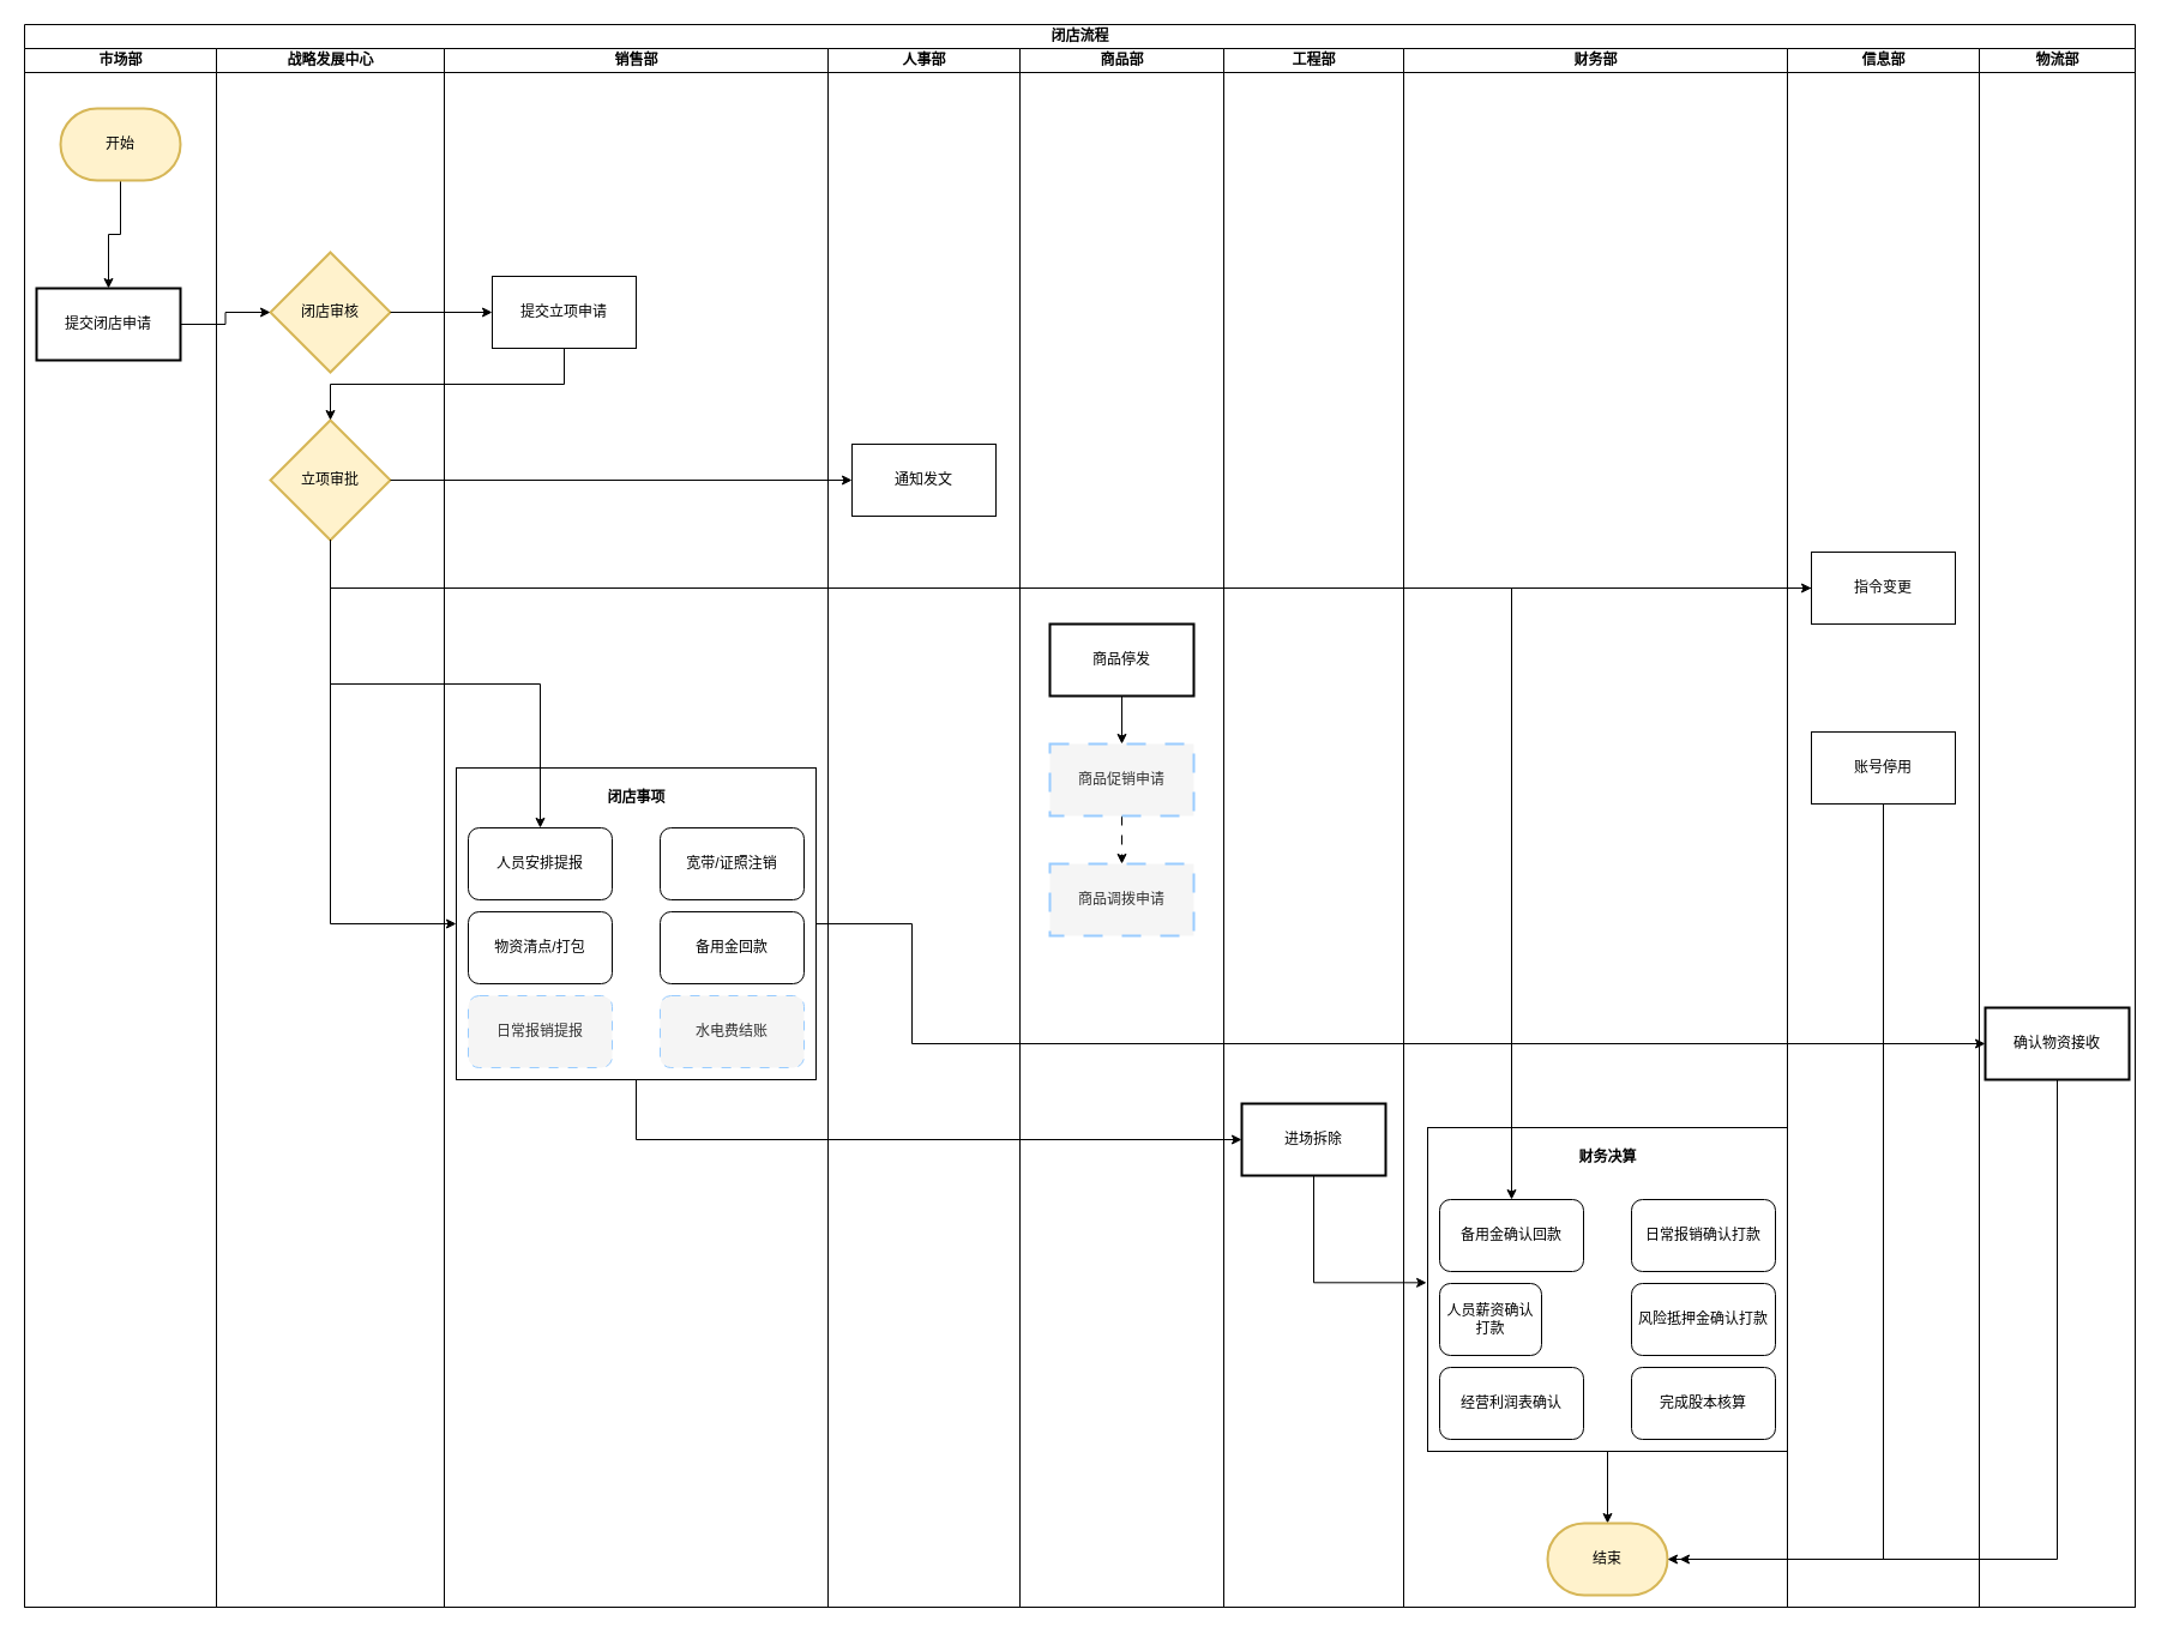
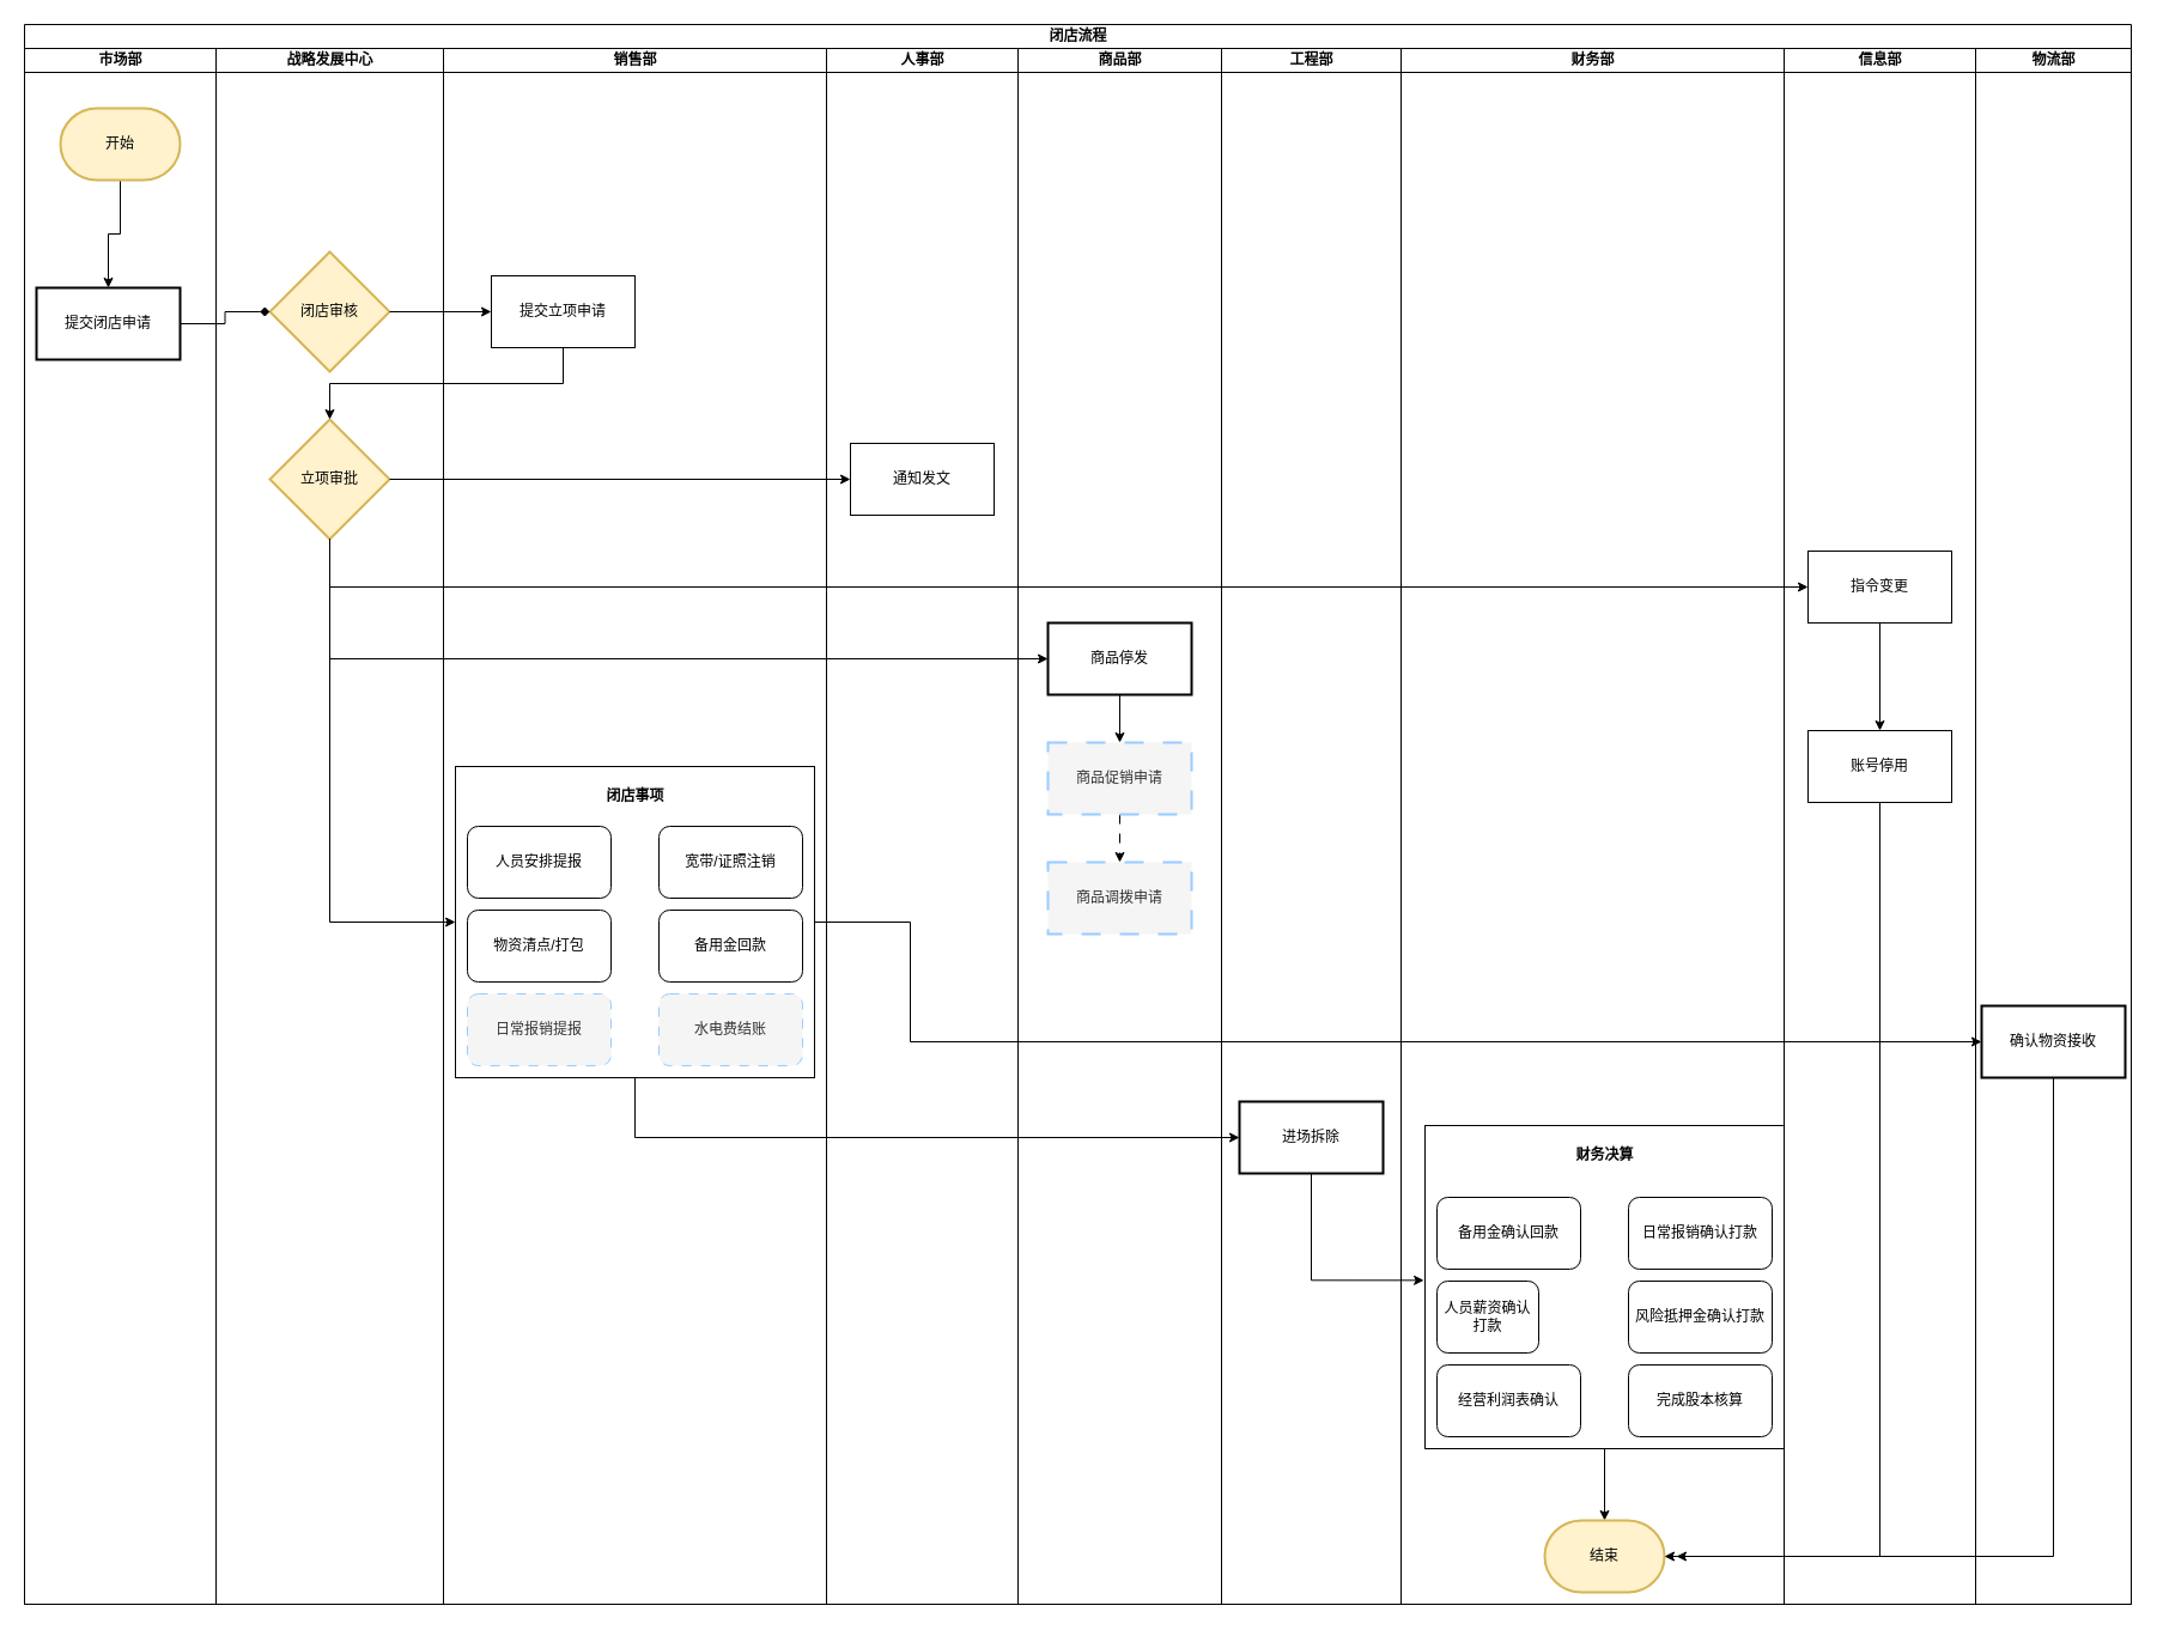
  <mxCell id="0" />
  <mxCell id="1" parent="0" />
  <mxCell id="2" value="闭店流程" style="swimlane;childLayout=stackLayout;resizeParent=1;resizeParentMax=0;startSize=20;html=1;" vertex="1" parent="1"><mxGeometry x="20" width="1760.0" height="1320" as="geometry" y="20" /></mxCell>
  <mxCell id="3" value="市场部" style="swimlane;startSize=20;html=1;" vertex="1" parent="2"><mxGeometry y="20" width="160" height="1300" as="geometry" /></mxCell>
  <mxCell id="4" value="" style="edgeStyle=orthogonalEdgeStyle;rounded=0;orthogonalLoop=1;jettySize=auto;html=1;" edge="1" parent="3" source="5" target="6"><mxGeometry relative="1" as="geometry" /></mxCell>
  <mxCell id="5" value="开始" style="strokeWidth=2;html=1;shape=mxgraph.flowchart.terminator;whiteSpace=wrap;fillColor=#fff2cc;strokeColor=#d6b656;" vertex="1" parent="3"><mxGeometry x="30.0" y="50" width="100" height="60" as="geometry" /></mxCell>
  <mxCell id="6" value="提交闭店申请" style="whiteSpace=wrap;html=1;strokeWidth=2;" vertex="1" parent="3"><mxGeometry x="10" y="200" width="120" height="60" as="geometry" /></mxCell>
  <mxCell id="7" value="战略发展中心" style="swimlane;startSize=20;html=1;" vertex="1" parent="2"><mxGeometry x="160" y="20" width="190" height="1300" as="geometry" /></mxCell>
  <mxCell id="8" value="闭店审核" style="strokeWidth=2;html=1;shape=mxgraph.flowchart.decision;whiteSpace=wrap;fillColor=#fff2cc;strokeColor=#d6b656;" vertex="1" parent="7"><mxGeometry x="45.0" y="170" width="100" height="100" as="geometry" /></mxCell>
  <mxCell id="9" value="立项审批" style="strokeWidth=2;html=1;shape=mxgraph.flowchart.decision;whiteSpace=wrap;fillColor=#fff2cc;strokeColor=#d6b656;" vertex="1" parent="7"><mxGeometry x="45.0" y="310" width="100" height="100" as="geometry" /></mxCell>
  <mxCell id="10" value="销售部" style="swimlane;startSize=20;html=1;" vertex="1" parent="2"><mxGeometry x="350" y="20" width="320" height="1300" as="geometry" /></mxCell>
  <mxCell id="11" value="提交立项申请" style="rounded=0;whiteSpace=wrap;html=1;" vertex="1" parent="10"><mxGeometry x="40.0" y="190" width="120" height="60" as="geometry" /></mxCell>
  <mxCell id="12" value="" style="rounded=0;whiteSpace=wrap;html=1;" vertex="1" parent="10"><mxGeometry x="10" y="600" width="300" height="260" as="geometry" /></mxCell>
  <mxCell id="13" value="闭店事项" style="text;html=1;align=center;verticalAlign=middle;resizable=0;points=[];autosize=1;strokeColor=none;fillColor=none;fontStyle=1" vertex="1" parent="10"><mxGeometry x="125.0" y="610" width="70" height="30" as="geometry" /></mxCell>
  <mxCell id="14" value="人员安排提报" style="rounded=1;whiteSpace=wrap;html=1;" vertex="1" parent="10"><mxGeometry x="20.0" y="650" width="120" height="60" as="geometry" /></mxCell>
  <mxCell id="15" value="宽带/证照注销" style="rounded=1;whiteSpace=wrap;html=1;" vertex="1" parent="10"><mxGeometry x="180.0" y="650" width="120" height="60" as="geometry" /></mxCell>
  <mxCell id="16" value="物资清点/打包" style="rounded=1;whiteSpace=wrap;html=1;" vertex="1" parent="10"><mxGeometry x="20.0" y="720" width="120" height="60" as="geometry" /></mxCell>
  <mxCell id="17" value="备用金回款" style="rounded=1;whiteSpace=wrap;html=1;" vertex="1" parent="10"><mxGeometry x="180.0" y="720" width="120" height="60" as="geometry" /></mxCell>
  <mxCell id="18" value="日常报销提报" style="rounded=1;whiteSpace=wrap;html=1;fillColor=#f5f5f5;fontColor=#333333;strokeColor=#99CCFF;dashed=1;dashPattern=8 8;" vertex="1" parent="10"><mxGeometry x="20.0" y="790" width="120" height="60" as="geometry" /></mxCell>
  <mxCell id="19" value="水电费结账" style="rounded=1;whiteSpace=wrap;html=1;fillColor=#f5f5f5;fontColor=#333333;strokeColor=#99CCFF;dashed=1;dashPattern=8 8;" vertex="1" parent="10"><mxGeometry x="180.0" y="790" width="120" height="60" as="geometry" /></mxCell>
  <mxCell id="20" value="人事部" style="swimlane;startSize=20;html=1;" vertex="1" parent="2"><mxGeometry x="670" y="20" width="160" height="1300" as="geometry" /></mxCell>
  <mxCell id="21" value="通知发文" style="rounded=0;whiteSpace=wrap;html=1;" vertex="1" parent="20"><mxGeometry x="20.0" y="330" width="120" height="60" as="geometry" /></mxCell>
  <mxCell id="22" value="商品部" style="swimlane;startSize=20;html=1;" vertex="1" parent="2"><mxGeometry x="830" y="20" width="170" height="1300" as="geometry" /></mxCell>
  <mxCell id="23" value="" style="edgeStyle=orthogonalEdgeStyle;rounded=0;orthogonalLoop=1;jettySize=auto;html=1;" edge="1" parent="22" source="24" target="26"><mxGeometry relative="1" as="geometry" /></mxCell>
  <mxCell id="24" value="商品停发" style="whiteSpace=wrap;html=1;strokeWidth=2;" vertex="1" parent="22"><mxGeometry x="25.0" y="480" width="120" height="60" as="geometry" /></mxCell>
  <mxCell id="25" value="" style="edgeStyle=orthogonalEdgeStyle;rounded=0;orthogonalLoop=1;jettySize=auto;html=1;dashed=1;dashPattern=8 8;" edge="1" parent="22" source="26" target="27"><mxGeometry relative="1" as="geometry" /></mxCell>
  <mxCell id="26" value="商品促销申请" style="whiteSpace=wrap;html=1;strokeWidth=2;fillColor=#f5f5f5;fontColor=#333333;strokeColor=#99CCFF;dashed=1;dashPattern=8 8;" vertex="1" parent="22"><mxGeometry x="25.0" y="580" width="120" height="60" as="geometry" /></mxCell>
  <mxCell id="27" value="商品调拨申请" style="whiteSpace=wrap;html=1;strokeWidth=2;fillColor=#f5f5f5;fontColor=#333333;strokeColor=#99CCFF;dashed=1;dashPattern=8 8;" vertex="1" parent="22"><mxGeometry x="25.0" y="680" width="120" height="60" as="geometry" /></mxCell>
  <mxCell id="28" value="工程部" style="swimlane;startSize=20;html=1;" vertex="1" parent="2"><mxGeometry x="1000" y="20" width="150" height="1300" as="geometry" /></mxCell>
  <mxCell id="29" value="进场拆除" style="whiteSpace=wrap;html=1;strokeWidth=2;" vertex="1" parent="28"><mxGeometry x="15.0" y="880" width="120" height="60" as="geometry" /></mxCell>
  <mxCell id="30" value="财务部" style="swimlane;startSize=20;html=1;" vertex="1" parent="2"><mxGeometry x="1150" y="20" width="320" height="1300" as="geometry" /></mxCell>
  <mxCell id="31" value="" style="edgeStyle=orthogonalEdgeStyle;rounded=0;orthogonalLoop=1;jettySize=auto;html=1;" edge="1" parent="30" source="32" target="40"><mxGeometry relative="1" as="geometry" /></mxCell>
  <mxCell id="32" value="" style="rounded=0;whiteSpace=wrap;html=1;" vertex="1" parent="30"><mxGeometry x="20" y="900" width="300" height="270" as="geometry" /></mxCell>
  <mxCell id="33" value="财务决算" style="text;html=1;align=center;verticalAlign=middle;resizable=0;points=[];autosize=1;strokeColor=none;fillColor=none;fontStyle=1" vertex="1" parent="30"><mxGeometry x="135.0" y="910" width="70" height="30" as="geometry" /></mxCell>
  <mxCell id="34" value="备用金确认回款" style="rounded=1;whiteSpace=wrap;html=1;" vertex="1" parent="30"><mxGeometry x="30.0" y="960" width="120" height="60" as="geometry" /></mxCell>
  <mxCell id="35" value="日常报销确认打款" style="rounded=1;whiteSpace=wrap;html=1;" vertex="1" parent="30"><mxGeometry x="190.0" y="960" width="120" height="60" as="geometry" /></mxCell>
  <mxCell id="36" value="人员薪资确认打款" style="rounded=1;whiteSpace=wrap;html=1;" vertex="1" parent="30"><mxGeometry x="30.0" y="1030" width="85" height="60" as="geometry" /></mxCell>
  <mxCell id="37" value="风险抵押金确认打款" style="rounded=1;whiteSpace=wrap;html=1;" vertex="1" parent="30"><mxGeometry x="190.0" y="1030" width="120" height="60" as="geometry" /></mxCell>
  <mxCell id="38" value="经营利润表确认" style="rounded=1;whiteSpace=wrap;html=1;" vertex="1" parent="30"><mxGeometry x="30.0" y="1100" width="120" height="60" as="geometry" /></mxCell>
  <mxCell id="39" value="完成股本核算" style="rounded=1;whiteSpace=wrap;html=1;" vertex="1" parent="30"><mxGeometry x="190.0" y="1100" width="120" height="60" as="geometry" /></mxCell>
  <mxCell id="40" value="结束" style="strokeWidth=2;html=1;shape=mxgraph.flowchart.terminator;whiteSpace=wrap;fillColor=#fff2cc;strokeColor=#d6b656;" vertex="1" parent="30"><mxGeometry x="120.0" y="1230" width="100" height="60" as="geometry" /></mxCell>
  <mxCell id="41" value="信息部" style="swimlane;startSize=20;html=1;" vertex="1" parent="2"><mxGeometry x="1470" y="20" width="160" height="1300" as="geometry" /></mxCell>
- <mxCell id="42" value="" style="edgeStyle=orthogonalEdgeStyle;rounded=0;orthogonalLoop=1;jettySize=auto;html=1;" edge="1" parent="41" source="43" target="34"><mxGeometry relative="1" as="geometry" /></mxCell>
+ <mxCell id="42" value="" style="edgeStyle=orthogonalEdgeStyle;rounded=0;orthogonalLoop=1;jettySize=auto;html=1;" edge="1" parent="41" source="43" target="45"><mxGeometry relative="1" as="geometry" /></mxCell>
  <mxCell id="43" value="指令变更" style="rounded=0;whiteSpace=wrap;html=1;" vertex="1" parent="41"><mxGeometry x="20.0" y="420" width="120" height="60" as="geometry" /></mxCell>
  <mxCell id="44" value="" style="edgeStyle=orthogonalEdgeStyle;rounded=0;orthogonalLoop=1;jettySize=auto;html=1;exitX=0.5;exitY=1;exitDx=0;exitDy=0;" edge="1" parent="41" source="45"><mxGeometry relative="1" as="geometry"><mxPoint x="-90.0" y="1260" as="targetPoint" /><Array as="points"><mxPoint x="80" y="1260" /></Array></mxGeometry></mxCell>
  <mxCell id="45" value="账号停用" style="rounded=0;whiteSpace=wrap;html=1;" vertex="1" parent="41"><mxGeometry x="20.0" y="570" width="120" height="60" as="geometry" /></mxCell>
- <mxCell id="46" value="" style="edgeStyle=orthogonalEdgeStyle;rounded=0;orthogonalLoop=1;jettySize=auto;html=1;" edge="1" parent="2" source="6" target="8"><mxGeometry relative="1" as="geometry" /></mxCell>
+ <mxCell id="46" value="" style="edgeStyle=orthogonalEdgeStyle;rounded=0;orthogonalLoop=1;jettySize=auto;html=1;endArrow=diamond;" edge="1" parent="2" source="6" target="8"><mxGeometry relative="1" as="geometry" /></mxCell>
  <mxCell id="47" value="" style="edgeStyle=orthogonalEdgeStyle;rounded=0;orthogonalLoop=1;jettySize=auto;html=1;exitX=0.5;exitY=1;exitDx=0;exitDy=0;" edge="1" parent="2" source="11" target="9"><mxGeometry relative="1" as="geometry"><mxPoint x="450.0" y="350" as="targetPoint" /></mxGeometry></mxCell>
  <mxCell id="48" value="" style="edgeStyle=orthogonalEdgeStyle;rounded=0;orthogonalLoop=1;jettySize=auto;html=1;" edge="1" parent="2" source="8" target="11"><mxGeometry relative="1" as="geometry" /></mxCell>
  <mxCell id="49" value="" style="endArrow=classic;html=1;rounded=0;exitX=1;exitY=0.5;exitDx=0;exitDy=0;exitPerimeter=0;entryX=0;entryY=0.5;entryDx=0;entryDy=0;" edge="1" parent="2" source="9" target="21"><mxGeometry width="50" height="50" relative="1" as="geometry"><mxPoint x="470.0" y="390" as="sourcePoint" /><mxPoint x="520.0" y="340" as="targetPoint" /></mxGeometry></mxCell>
- <mxCell id="50" value="" style="edgeStyle=orthogonalEdgeStyle;rounded=0;orthogonalLoop=1;jettySize=auto;html=1;exitX=0.5;exitY=1;exitDx=0;exitDy=0;exitPerimeter=0;" edge="1" parent="2" source="9" target="14"><mxGeometry relative="1" as="geometry" /></mxCell>
+ <mxCell id="50" value="" style="edgeStyle=orthogonalEdgeStyle;rounded=0;orthogonalLoop=1;jettySize=auto;html=1;exitX=0.5;exitY=1;exitDx=0;exitDy=0;exitPerimeter=0;entryX=0;entryY=0.5;entryDx=0;entryDy=0;" edge="1" parent="2" source="9" target="24"><mxGeometry relative="1" as="geometry" /></mxCell>
  <mxCell id="51" value="物流部" style="swimlane;startSize=20;html=1;" vertex="1" parent="2"><mxGeometry x="1630" y="20" width="130.0" height="1300" as="geometry" /></mxCell>
  <mxCell id="52" value="确认物资接收" style="whiteSpace=wrap;html=1;strokeWidth=2;" vertex="1" parent="51"><mxGeometry x="5.0" y="800" width="120" height="60" as="geometry" /></mxCell>
  <mxCell id="53" value="" style="endArrow=classic;html=1;rounded=0;entryX=0;entryY=0.5;entryDx=0;entryDy=0;exitX=0.5;exitY=1;exitDx=0;exitDy=0;exitPerimeter=0;" edge="1" parent="2" source="9" target="43"><mxGeometry width="50" height="50" relative="1" as="geometry"><mxPoint x="1270.0" y="470" as="sourcePoint" /><mxPoint x="1320.0" y="420" as="targetPoint" /><Array as="points"><mxPoint x="255.0" y="470" /></Array></mxGeometry></mxCell>
  <mxCell id="54" value="" style="endArrow=classic;html=1;rounded=0;entryX=0;entryY=0.5;entryDx=0;entryDy=0;exitX=0.5;exitY=1;exitDx=0;exitDy=0;exitPerimeter=0;" edge="1" parent="2" source="9" target="12"><mxGeometry width="50" height="50" relative="1" as="geometry"><mxPoint x="220.0" y="750" as="sourcePoint" /><mxPoint x="270.0" y="700" as="targetPoint" /><Array as="points"><mxPoint x="255.0" y="750" /></Array></mxGeometry></mxCell>
  <mxCell id="55" value="" style="endArrow=classic;html=1;rounded=0;exitX=0.5;exitY=1;exitDx=0;exitDy=0;" edge="1" parent="2" source="12" target="29"><mxGeometry width="50" height="50" relative="1" as="geometry"><mxPoint x="1661.0" y="760" as="sourcePoint" /><mxPoint x="2040" y="890" as="targetPoint" /><Array as="points"><mxPoint x="510.0" y="930" /></Array></mxGeometry></mxCell>
  <mxCell id="56" value="" style="edgeStyle=orthogonalEdgeStyle;rounded=0;orthogonalLoop=1;jettySize=auto;html=1;entryX=-0.003;entryY=0.479;entryDx=0;entryDy=0;entryPerimeter=0;exitX=0.5;exitY=1;exitDx=0;exitDy=0;" edge="1" parent="2" source="29" target="32"><mxGeometry relative="1" as="geometry" /></mxCell>
  <mxCell id="57" value="" style="endArrow=classic;html=1;rounded=0;exitX=1;exitY=0.5;exitDx=0;exitDy=0;" edge="1" parent="2" source="12" target="52"><mxGeometry width="50" height="50" relative="1" as="geometry"><mxPoint x="1570.0" y="900" as="sourcePoint" /><mxPoint x="1620.0" y="850" as="targetPoint" /><Array as="points"><mxPoint x="740.0" y="750" /><mxPoint x="740.0" y="850" /></Array></mxGeometry></mxCell>
  <mxCell id="58" value="" style="edgeStyle=orthogonalEdgeStyle;rounded=0;orthogonalLoop=1;jettySize=auto;html=1;entryX=1;entryY=0.5;entryDx=0;entryDy=0;entryPerimeter=0;exitX=0.5;exitY=1;exitDx=0;exitDy=0;" edge="1" parent="2" source="52" target="40"><mxGeometry relative="1" as="geometry"><mxPoint x="1695.0" y="960.0" as="targetPoint" /></mxGeometry></mxCell>
